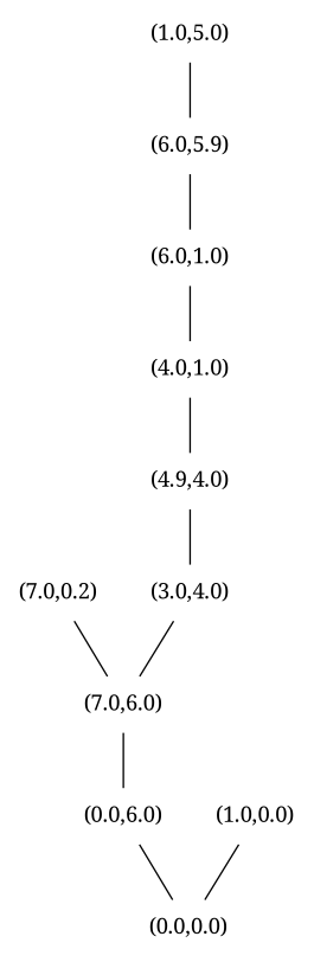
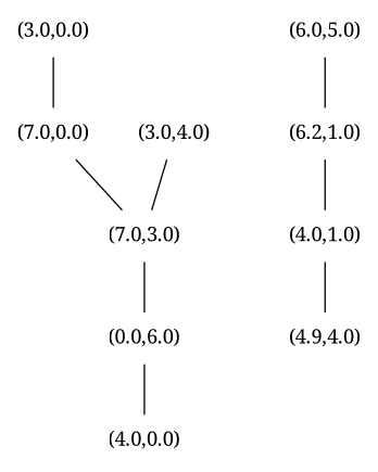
  graph {
    fontname="Noto Serif"
    node [fontname="Noto Serif" shape=plaintext]
    edge [fontname="Noto Serif"]
-   n1 [label="(0.0,0.0)"]
+   n1 [label="(4.0,0.0)"]
    n2 [label="(0.0,6.0)"]
-   n3 [label="(7.0,6.0)"]
-   n4 [label="(7.0,0.2)"]
+   n3 [label="(7.0,3.0)"]
+   n4 [label="(7.0,0.0)"]
+   n5 [label="(3.0,0.0)"]
    n6 [label="(3.0,4.0)"]
    n7 [label="(4.9,4.0)"]
    n8 [label="(4.0,1.0)"]
-   n9 [label="(6.0,1.0)"]
-   n10 [label="(6.0,5.9)"]
-   n11 [label="(1.0,5.0)"]
-   n12 [label="(1.0,0.0)"]
+   n9 [label="(6.2,1.0)"]
+   n10 [label="(6.0,5.0)"]
    n2 -- n1
    n3 -- n2
    n4 -- n3
+   n5 -- n4
    n6 -- n3
-   n7 -- n6
    n8 -- n7
    n9 -- n8
    n10 -- n9
-   n11 -- n10
-   n12 -- n1
  }
